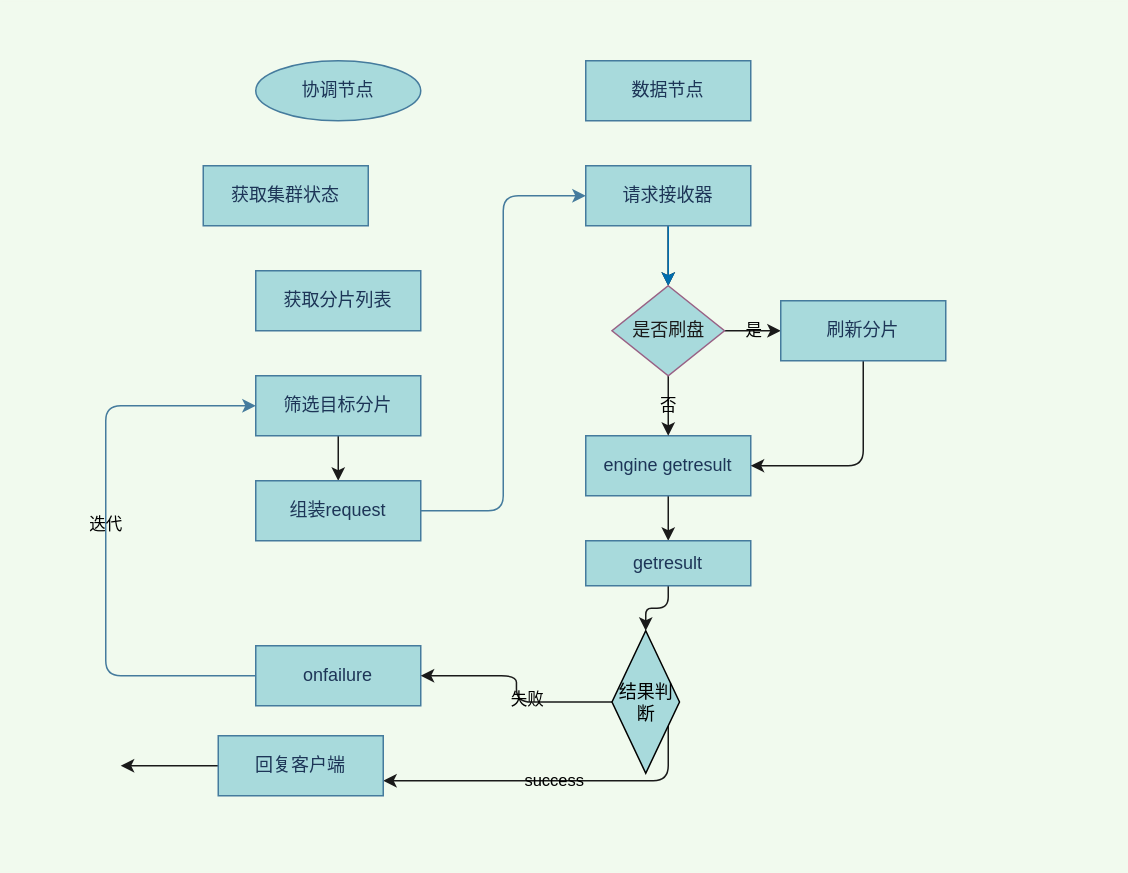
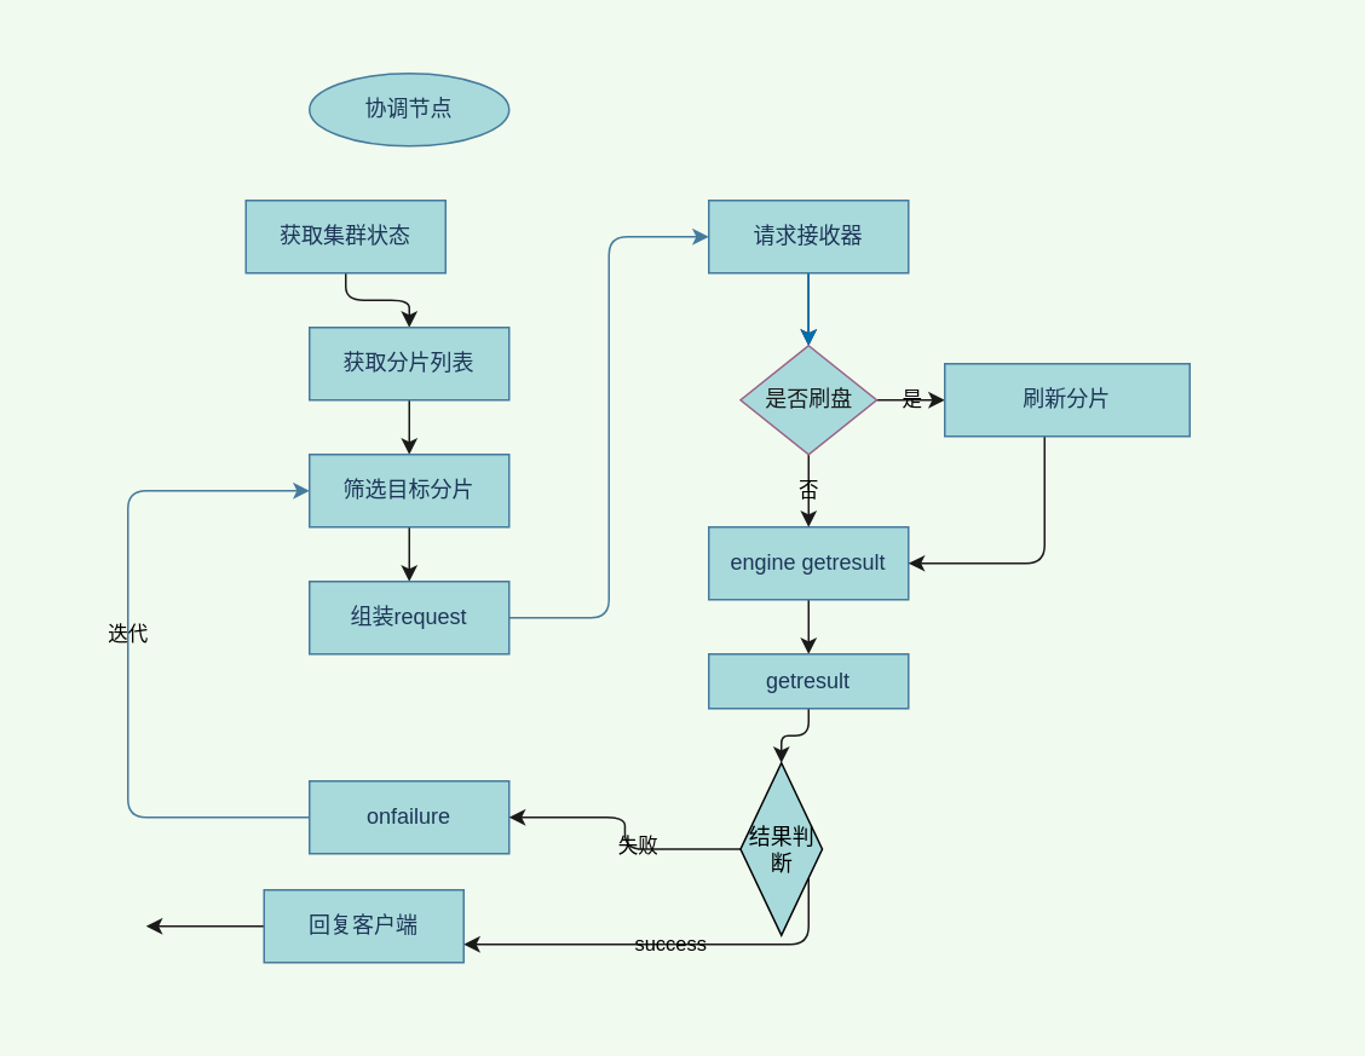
  <mxCell id="0" />
  <mxCell id="1" parent="0" />
  <mxCell id="2" value="" style="rounded=0;whiteSpace=wrap;html=1;labelBackgroundColor=none;fontColor=#000000;strokeColor=none;fillColor=none;gradientColor=none;labelBorderColor=none;" vertex="1" parent="1"><mxGeometry x="20" y="20" width="710" height="540" as="geometry" /></mxCell>
  <mxCell id="3" value="协调节点" style="ellipse;whiteSpace=wrap;html=1;sketch=0;fontColor=#1D3557;strokeColor=#457B9D;fillColor=#A8DADC;" parent="1" vertex="1"><mxGeometry x="170" y="40" width="110" height="40" as="geometry" /></mxCell>
- <mxCell id="4" value="数据节点" style="rounded=0;whiteSpace=wrap;html=1;sketch=0;fontColor=#1D3557;strokeColor=#457B9D;fillColor=#A8DADC;" parent="1" vertex="1"><mxGeometry x="390" y="40" width="110" height="40" as="geometry" /></mxCell>
+ <mxCell id="5" style="edgeStyle=orthogonalEdgeStyle;html=1;entryX=0.5;entryY=0;entryDx=0;entryDy=0;strokeColor=#1A1A1A;" edge="1" parent="1" source="6" target="8"><mxGeometry relative="1" as="geometry" /></mxCell>
  <mxCell id="6" value="获取集群状态" style="rounded=0;whiteSpace=wrap;html=1;sketch=0;fontColor=#1D3557;strokeColor=#457B9D;fillColor=#A8DADC;" parent="1" vertex="1"><mxGeometry x="135" y="110" width="110" height="40" as="geometry" /></mxCell>
+ <mxCell id="7" style="edgeStyle=orthogonalEdgeStyle;html=1;entryX=0.5;entryY=0;entryDx=0;entryDy=0;strokeColor=#1A1A1A;" edge="1" parent="1" source="8" target="10"><mxGeometry relative="1" as="geometry" /></mxCell>
  <mxCell id="8" value="获取分片列表" style="rounded=0;whiteSpace=wrap;html=1;sketch=0;fontColor=#1D3557;strokeColor=#457B9D;fillColor=#A8DADC;" parent="1" vertex="1"><mxGeometry x="170" y="180" width="110" height="40" as="geometry" /></mxCell>
  <mxCell id="9" style="edgeStyle=orthogonalEdgeStyle;html=1;entryX=0.5;entryY=0;entryDx=0;entryDy=0;strokeColor=#1A1A1A;" edge="1" parent="1" source="10" target="12"><mxGeometry relative="1" as="geometry" /></mxCell>
  <mxCell id="10" value="筛选目标分片" style="rounded=0;whiteSpace=wrap;html=1;sketch=0;fontColor=#1D3557;strokeColor=#457B9D;fillColor=#A8DADC;" parent="1" vertex="1"><mxGeometry x="170" y="250" width="110" height="40" as="geometry" /></mxCell>
  <mxCell id="11" style="edgeStyle=orthogonalEdgeStyle;curved=0;rounded=1;sketch=0;orthogonalLoop=1;jettySize=auto;html=1;entryX=0;entryY=0.5;entryDx=0;entryDy=0;fontColor=#1D3557;strokeColor=#457B9D;fillColor=#A8DADC;" parent="1" source="12" target="15" edge="1"><mxGeometry relative="1" as="geometry" /></mxCell>
  <mxCell id="12" value="组装request" style="rounded=0;whiteSpace=wrap;html=1;sketch=0;fontColor=#1D3557;strokeColor=#457B9D;fillColor=#A8DADC;" parent="1" vertex="1"><mxGeometry x="170" y="320" width="110" height="40" as="geometry" /></mxCell>
  <mxCell id="13" style="edgeStyle=none;html=1;entryX=0.5;entryY=0;entryDx=0;entryDy=0;" edge="1" parent="1" source="15"><mxGeometry relative="1" as="geometry"><mxPoint x="445" y="190" as="targetPoint" /></mxGeometry></mxCell>
  <mxCell id="14" style="edgeStyle=none;html=1;entryX=0.5;entryY=0;entryDx=0;entryDy=0;strokeColor=#006EAF;fillColor=#1ba1e2;" edge="1" parent="1" source="15" target="23"><mxGeometry relative="1" as="geometry"><mxPoint x="445" y="190" as="targetPoint" /></mxGeometry></mxCell>
  <mxCell id="15" value="请求接收器" style="rounded=0;whiteSpace=wrap;html=1;sketch=0;fontColor=#1D3557;strokeColor=#457B9D;fillColor=#A8DADC;" parent="1" vertex="1"><mxGeometry x="390" y="110" width="110" height="40" as="geometry" /></mxCell>
  <mxCell id="16" style="edgeStyle=orthogonalEdgeStyle;curved=0;rounded=1;sketch=0;orthogonalLoop=1;jettySize=auto;html=1;fontColor=#1D3557;strokeColor=#457B9D;fillColor=#A8DADC;entryX=0;entryY=0.5;entryDx=0;entryDy=0;" parent="1" source="18" edge="1" target="10"><mxGeometry relative="1" as="geometry"><mxPoint x="60" y="450" as="targetPoint" /><Array as="points"><mxPoint x="70" y="450" /><mxPoint x="70" y="270" /></Array></mxGeometry></mxCell>
  <mxCell id="17" value="迭代" style="edgeLabel;html=1;align=center;verticalAlign=middle;resizable=0;points=[];fontColor=#000000;labelBackgroundColor=none;" vertex="1" connectable="0" parent="16"><mxGeometry x="0.063" y="1" relative="1" as="geometry"><mxPoint as="offset" /></mxGeometry></mxCell>
  <mxCell id="18" value="onfailure" style="rounded=0;whiteSpace=wrap;html=1;sketch=0;fontColor=#1D3557;strokeColor=#457B9D;fillColor=#A8DADC;" parent="1" vertex="1"><mxGeometry x="170" y="430" width="110" height="40" as="geometry" /></mxCell>
  <mxCell id="19" style="edgeStyle=orthogonalEdgeStyle;html=1;entryX=0.5;entryY=0;entryDx=0;entryDy=0;strokeColor=#1A1A1A;" edge="1" parent="1" source="20" target="27"><mxGeometry relative="1" as="geometry" /></mxCell>
  <mxCell id="20" value="engine getresult" style="rounded=0;whiteSpace=wrap;html=1;sketch=0;fontColor=#1D3557;strokeColor=#457B9D;fillColor=#A8DADC;" vertex="1" parent="1"><mxGeometry x="390" y="290" width="110" height="40" as="geometry" /></mxCell>
  <mxCell id="21" value="是" style="edgeStyle=none;html=1;strokeColor=#1A1A1A;entryX=0;entryY=0.5;entryDx=0;entryDy=0;labelBackgroundColor=none;fontColor=#000000;" edge="1" parent="1" source="23" target="25"><mxGeometry relative="1" as="geometry"><mxPoint x="510" y="220" as="targetPoint" /></mxGeometry></mxCell>
  <mxCell id="22" value="否" style="edgeStyle=orthogonalEdgeStyle;html=1;entryX=0.5;entryY=0;entryDx=0;entryDy=0;strokeColor=#1A1A1A;labelBackgroundColor=none;fontColor=#000000;" edge="1" parent="1" source="23" target="20"><mxGeometry relative="1" as="geometry" /></mxCell>
  <mxCell id="23" value="&lt;font color=&quot;#1a1a1a&quot;&gt;是否刷盘&lt;/font&gt;" style="rhombus;whiteSpace=wrap;html=1;fillColor=#A8DADC;strokeColor=#996185;gradientColor=none;" vertex="1" parent="1"><mxGeometry x="407.5" y="190" width="75" height="60" as="geometry" /></mxCell>
  <mxCell id="24" style="edgeStyle=orthogonalEdgeStyle;html=1;entryX=1;entryY=0.5;entryDx=0;entryDy=0;strokeColor=#1A1A1A;fontColor=#000000;labelBackgroundColor=none;" edge="1" parent="1" source="25" target="20"><mxGeometry relative="1" as="geometry"><Array as="points"><mxPoint x="575" y="310" /></Array></mxGeometry></mxCell>
- <mxCell id="25" value="刷新分片" style="rounded=0;whiteSpace=wrap;html=1;sketch=0;fontColor=#1D3557;strokeColor=#457B9D;fillColor=#A8DADC;" vertex="1" parent="1"><mxGeometry x="520" y="200" width="110" height="40" as="geometry" /></mxCell>
+ <mxCell id="25" value="刷新分片" style="rounded=0;whiteSpace=wrap;html=1;sketch=0;fontColor=#1D3557;strokeColor=#457B9D;fillColor=#A8DADC;" vertex="1" parent="1"><mxGeometry x="520" y="200" width="135" height="40" as="geometry" /></mxCell>
  <mxCell id="26" style="edgeStyle=orthogonalEdgeStyle;html=1;entryX=0.5;entryY=0;entryDx=0;entryDy=0;strokeColor=#1A1A1A;" edge="1" parent="1" source="27" target="31"><mxGeometry relative="1" as="geometry" /></mxCell>
  <mxCell id="27" value="getresult" style="rounded=0;whiteSpace=wrap;html=1;sketch=0;fontColor=#1D3557;strokeColor=#457B9D;fillColor=#A8DADC;" vertex="1" parent="1"><mxGeometry x="390" y="360" width="110" height="30" as="geometry" /></mxCell>
  <mxCell id="28" style="edgeStyle=orthogonalEdgeStyle;html=1;strokeColor=#1A1A1A;" edge="1" parent="1" source="31" target="18"><mxGeometry relative="1" as="geometry" /></mxCell>
  <mxCell id="29" value="失败" style="edgeLabel;html=1;align=center;verticalAlign=middle;resizable=0;points=[];fontColor=#000000;labelBackgroundColor=none;" vertex="1" connectable="0" parent="28"><mxGeometry x="-0.21" y="-2" relative="1" as="geometry"><mxPoint as="offset" /></mxGeometry></mxCell>
  <mxCell id="30" value="&lt;font color=&quot;#000000&quot;&gt;success&lt;/font&gt;" style="edgeStyle=orthogonalEdgeStyle;html=1;entryX=1;entryY=0.75;entryDx=0;entryDy=0;strokeColor=#1A1A1A;labelBackgroundColor=none;" edge="1" parent="1" source="31" target="33"><mxGeometry relative="1" as="geometry"><Array as="points"><mxPoint x="445" y="520" /></Array></mxGeometry></mxCell>
  <mxCell id="31" value="结果判断" style="rhombus;whiteSpace=wrap;html=1;fillColor=#A8DADC;strokeColor=#000000;fontColor=#000000;" vertex="1" parent="1"><mxGeometry x="407.5" y="420" width="45" height="95" as="geometry" /></mxCell>
  <mxCell id="32" style="edgeStyle=orthogonalEdgeStyle;html=1;labelBackgroundColor=none;fontColor=#000000;strokeColor=#1A1A1A;" edge="1" parent="1" source="33"><mxGeometry relative="1" as="geometry"><mxPoint x="80" y="510" as="targetPoint" /></mxGeometry></mxCell>
  <mxCell id="33" value="回复客户端" style="rounded=0;whiteSpace=wrap;html=1;sketch=0;fontColor=#1D3557;strokeColor=#457B9D;fillColor=#A8DADC;" vertex="1" parent="1"><mxGeometry x="145" y="490" width="110" height="40" as="geometry" /></mxCell>
